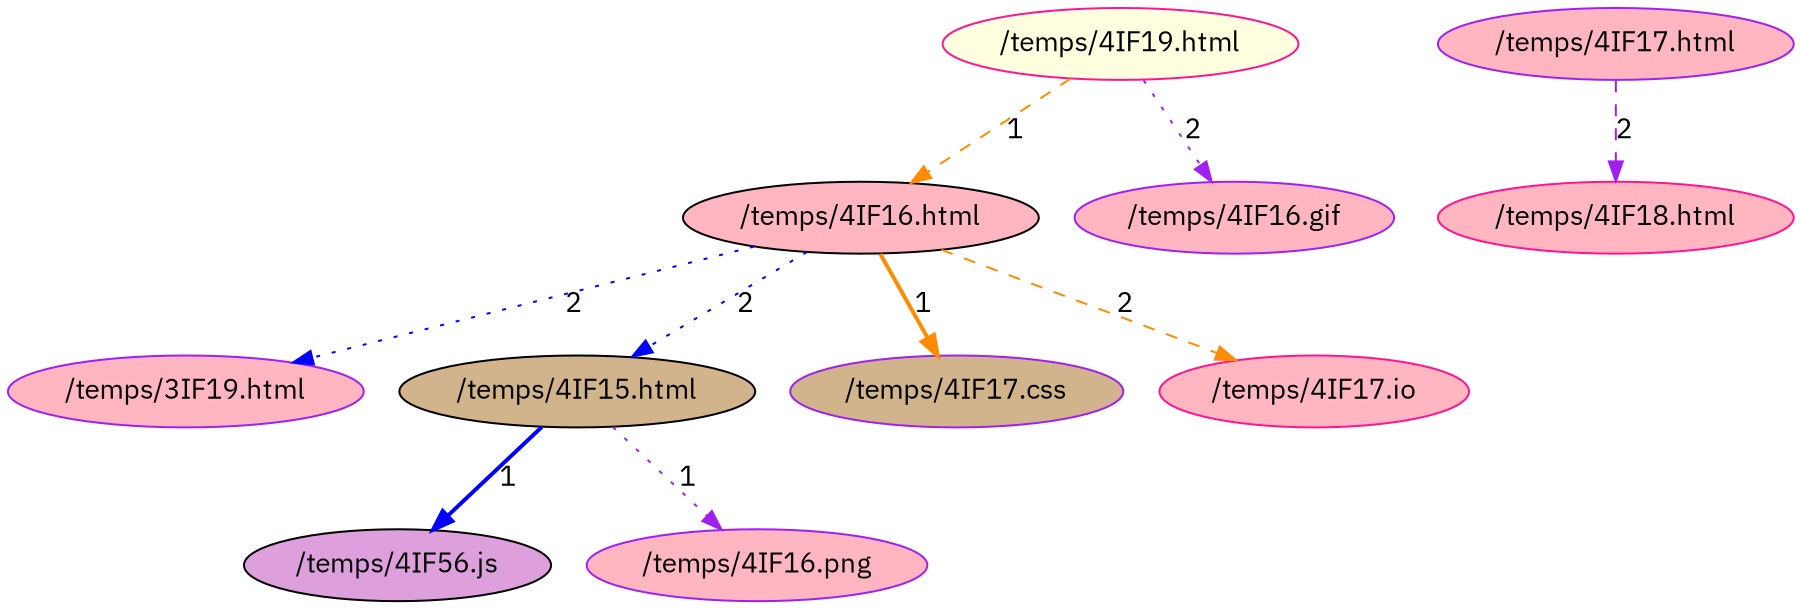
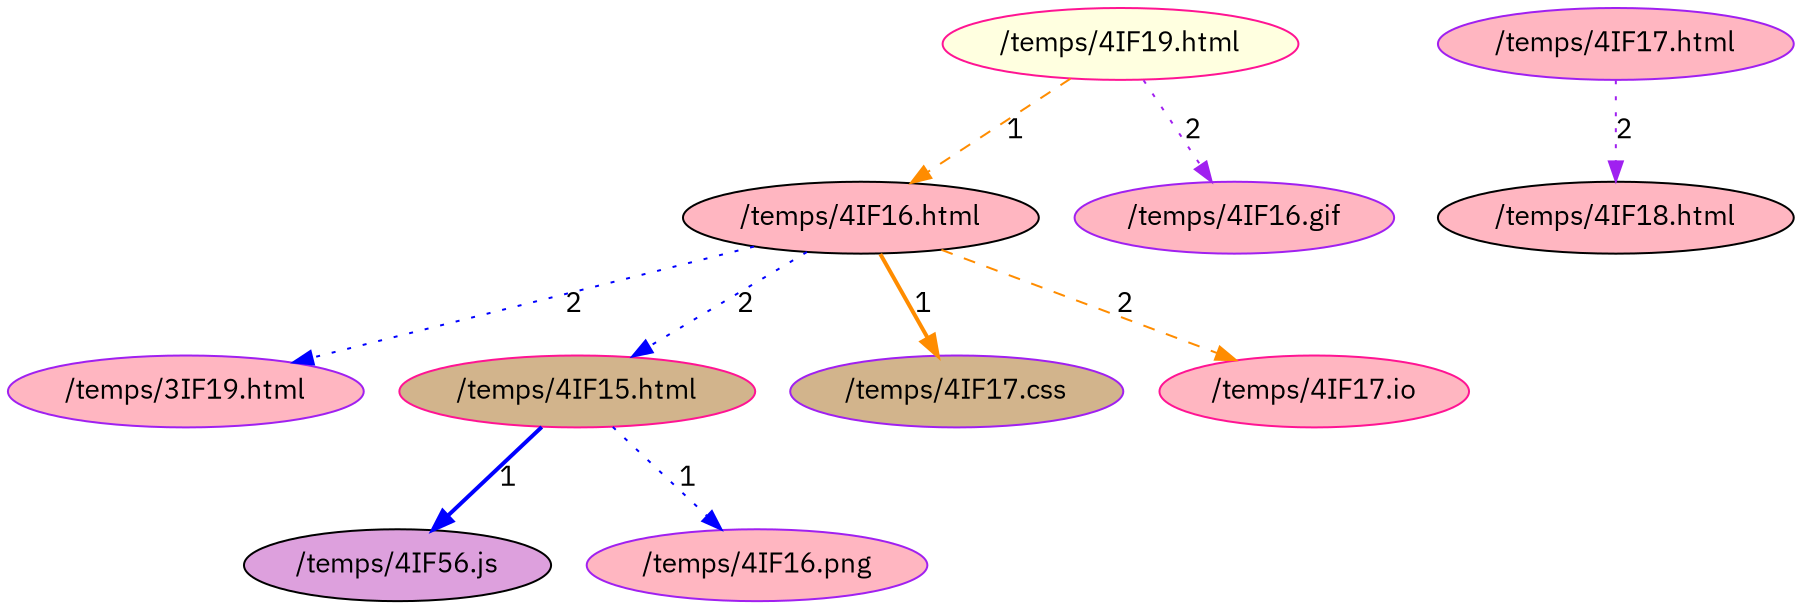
  digraph {
    fontname="IBM Plex Sans"
    node [color=purple fillcolor=lightpink fontname="IBM Plex Sans" style=filled]
    edge [color=blue fontname="IBM Plex Sans" style=dotted]
    n1 [label="/temps/3IF19.html"]
-   n2 [color=black fillcolor=tan label="/temps/4IF15.html"]
+   n2 [color=deeppink fillcolor=tan label="/temps/4IF15.html"]
    n3 [color=black fillcolor=plum label="/temps/4IF56.js"]
    n4 [label="/temps/4IF16.png"]
    n5 [color=black label="/temps/4IF16.html"]
    n6 [fillcolor=tan label="/temps/4IF17.css"]
    n7 [color=deeppink label="/temps/4IF17.io"]
    n8 [label="/temps/4IF16.gif"]
    n9 [label="/temps/4IF17.html"]
-   n10 [color=deeppink label="/temps/4IF18.html"]
+   n10 [color=black label="/temps/4IF18.html"]
    n11 [color=deeppink fillcolor=lightyellow label="/temps/4IF19.html"]
    n2 -> n3 [label=1 style=bold]
-   n2 -> n4 [color=purple label=1]
+   n2 -> n4 [label=1]
    n5 -> n1 [label=2]
    n5 -> n2 [label=2]
    n5 -> n6 [color=darkorange label=1 style=bold]
    n5 -> n7 [color=darkorange label=2 style=dashed]
-   n9 -> n10 [color=purple label=2 style=dashed]
+   n9 -> n10 [color=purple label=2]
    n11 -> n5 [color=darkorange label=1 style=dashed]
    n11 -> n8 [color=purple label=2]
  }
